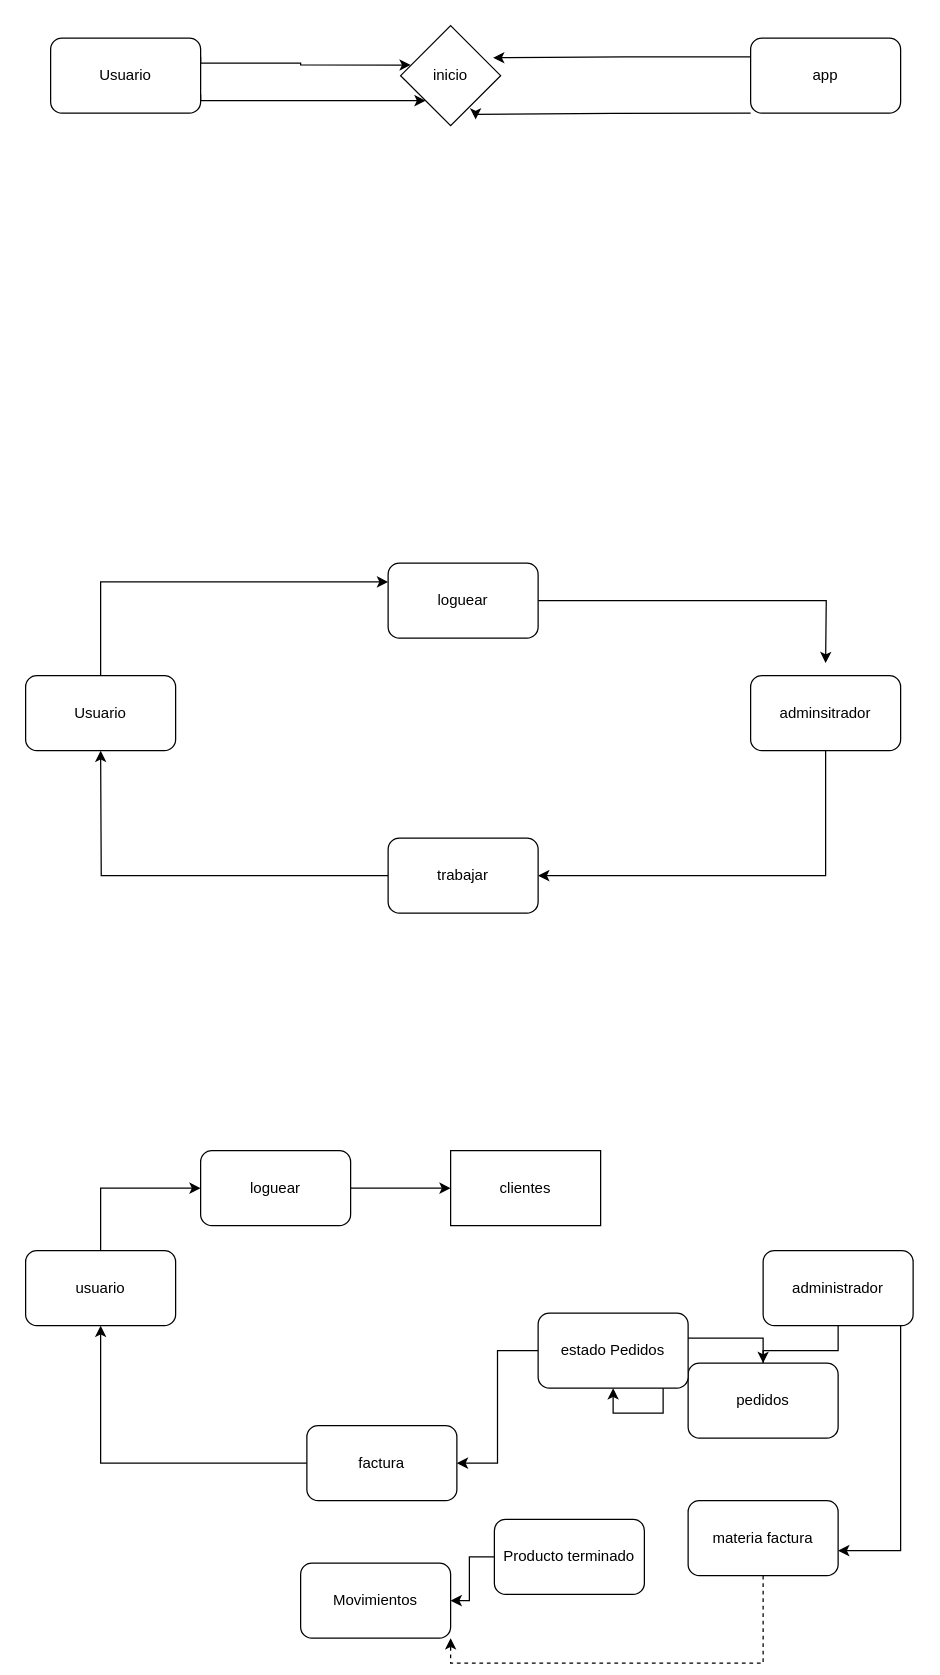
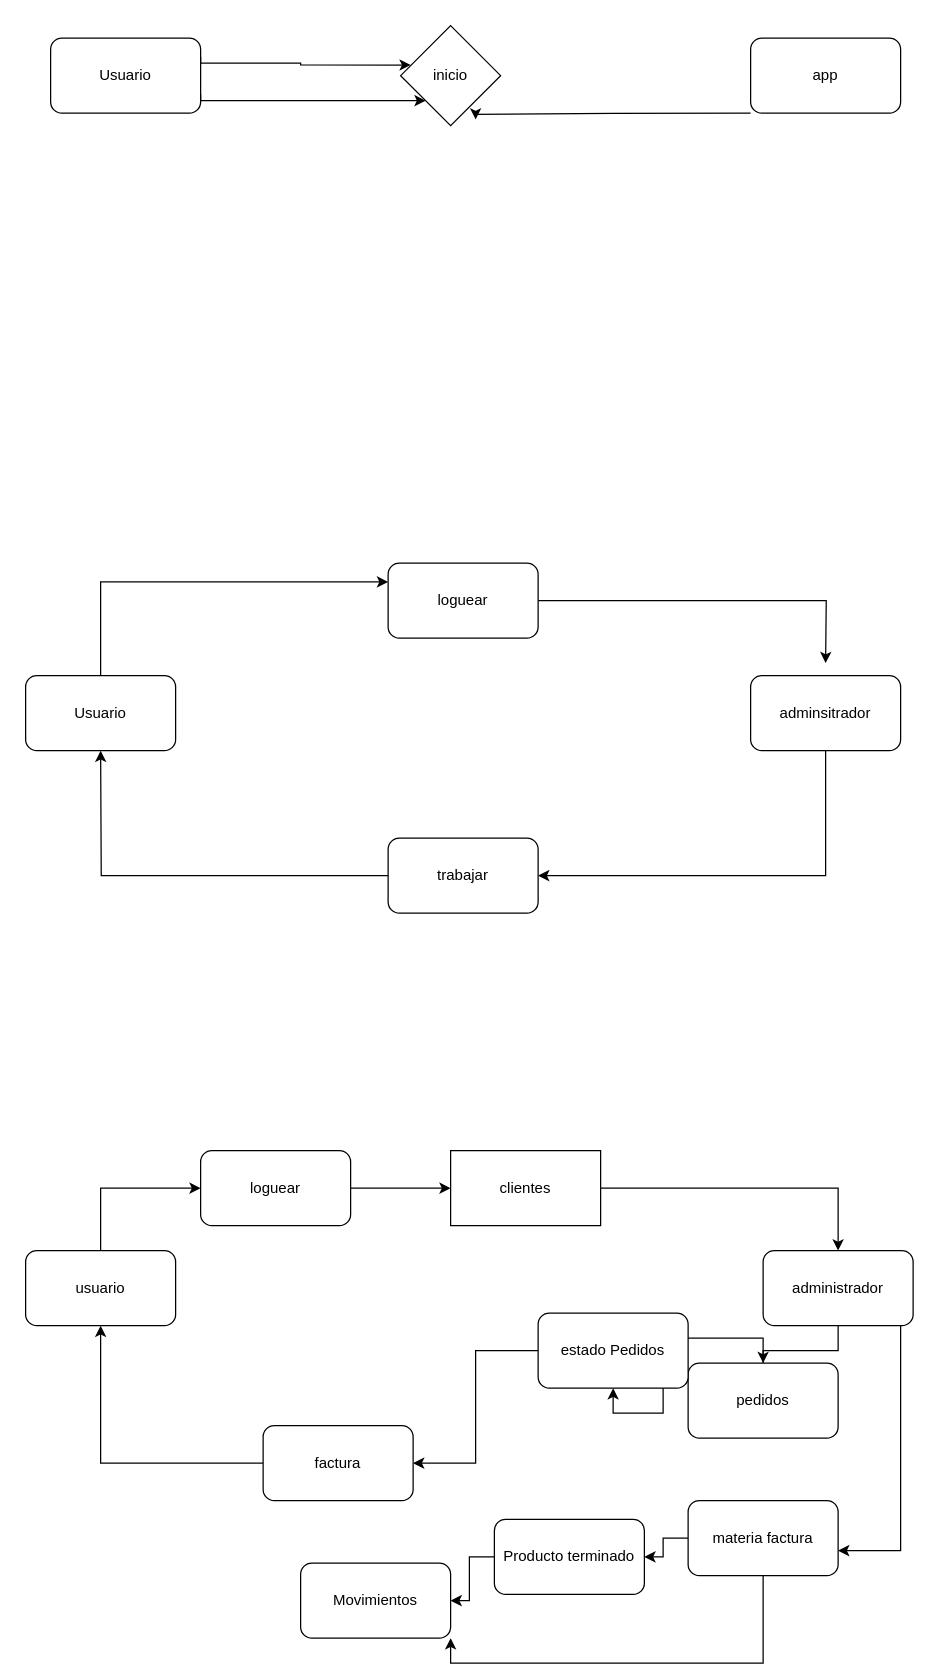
  <mxCell id="0" />
  <mxCell id="1" parent="0" />
  <mxCell id="2" style="edgeStyle=orthogonalEdgeStyle;rounded=0;orthogonalLoop=1;jettySize=auto;html=1;exitX=1;exitY=0.75;exitDx=0;exitDy=0;entryX=0;entryY=1;entryDx=0;entryDy=0;" edge="1" parent="1" source="3" target="4"><mxGeometry relative="1" as="geometry"><Array as="points"><mxPoint x="160" y="80" /></Array></mxGeometry></mxCell>
  <mxCell id="3" value="Usuario" style="rounded=1;whiteSpace=wrap;html=1;" vertex="1" parent="1"><mxGeometry x="40" y="30" width="120" height="60" as="geometry" /></mxCell>
  <mxCell id="4" value="inicio" style="rhombus;whiteSpace=wrap;html=1;" vertex="1" parent="1"><mxGeometry x="320" y="20" width="80" height="80" as="geometry" /></mxCell>
  <mxCell id="5" style="edgeStyle=orthogonalEdgeStyle;rounded=0;orthogonalLoop=1;jettySize=auto;html=1;exitX=0;exitY=0.75;exitDx=0;exitDy=0;entryX=1;entryY=1;entryDx=0;entryDy=0;" edge="1" parent="1"><mxGeometry relative="1" as="geometry"><mxPoint x="600" y="90.06" as="sourcePoint" /><mxPoint x="380" y="95.06" as="targetPoint" /><Array as="points"><mxPoint x="490" y="90" /><mxPoint x="380" y="91" /></Array></mxGeometry></mxCell>
  <mxCell id="6" value="app" style="rounded=1;whiteSpace=wrap;html=1;" vertex="1" parent="1"><mxGeometry x="600" y="30" width="120" height="60" as="geometry" /></mxCell>
  <mxCell id="7" style="edgeStyle=orthogonalEdgeStyle;rounded=0;orthogonalLoop=1;jettySize=auto;html=1;exitX=1;exitY=0.25;exitDx=0;exitDy=0;entryX=0.101;entryY=0.394;entryDx=0;entryDy=0;entryPerimeter=0;" edge="1" parent="1" source="3" target="4"><mxGeometry relative="1" as="geometry"><Array as="points"><mxPoint x="160" y="50" /><mxPoint x="240" y="50" /><mxPoint x="240" y="52" /></Array></mxGeometry></mxCell>
- <mxCell id="8" style="edgeStyle=orthogonalEdgeStyle;rounded=0;orthogonalLoop=1;jettySize=auto;html=1;exitX=0;exitY=0.25;exitDx=0;exitDy=0;entryX=0.925;entryY=0.321;entryDx=0;entryDy=0;entryPerimeter=0;" edge="1" parent="1" source="6" target="4"><mxGeometry relative="1" as="geometry" /></mxCell>
  <mxCell id="9" style="edgeStyle=orthogonalEdgeStyle;rounded=0;orthogonalLoop=1;jettySize=auto;html=1;entryX=0;entryY=0.25;entryDx=0;entryDy=0;exitX=0.5;exitY=0;exitDx=0;exitDy=0;" edge="1" parent="1" source="10" target="12"><mxGeometry relative="1" as="geometry" /></mxCell>
  <mxCell id="10" value="Usuario" style="rounded=1;whiteSpace=wrap;html=1;" vertex="1" parent="1"><mxGeometry x="20" y="540" width="120" height="60" as="geometry" /></mxCell>
  <mxCell id="11" style="edgeStyle=orthogonalEdgeStyle;rounded=0;orthogonalLoop=1;jettySize=auto;html=1;" edge="1" parent="1" source="12"><mxGeometry relative="1" as="geometry"><mxPoint x="660" y="530" as="targetPoint" /></mxGeometry></mxCell>
  <mxCell id="12" value="loguear" style="rounded=1;whiteSpace=wrap;html=1;" vertex="1" parent="1"><mxGeometry x="310" y="450" width="120" height="60" as="geometry" /></mxCell>
  <mxCell id="13" style="edgeStyle=orthogonalEdgeStyle;rounded=0;orthogonalLoop=1;jettySize=auto;html=1;entryX=1;entryY=0.5;entryDx=0;entryDy=0;exitX=0.5;exitY=1;exitDx=0;exitDy=0;" edge="1" parent="1" source="14" target="16"><mxGeometry relative="1" as="geometry" /></mxCell>
  <mxCell id="14" value="adminsitrador" style="rounded=1;whiteSpace=wrap;html=1;" vertex="1" parent="1"><mxGeometry x="600" y="540" width="120" height="60" as="geometry" /></mxCell>
  <mxCell id="15" style="edgeStyle=orthogonalEdgeStyle;rounded=0;orthogonalLoop=1;jettySize=auto;html=1;" edge="1" parent="1" source="16"><mxGeometry relative="1" as="geometry"><mxPoint x="80" y="600" as="targetPoint" /></mxGeometry></mxCell>
  <mxCell id="16" value="trabajar" style="rounded=1;whiteSpace=wrap;html=1;" vertex="1" parent="1"><mxGeometry x="310" y="670" width="120" height="60" as="geometry" /></mxCell>
  <mxCell id="17" style="edgeStyle=orthogonalEdgeStyle;rounded=0;orthogonalLoop=1;jettySize=auto;html=1;entryX=0;entryY=0.5;entryDx=0;entryDy=0;exitX=0.5;exitY=0;exitDx=0;exitDy=0;" edge="1" parent="1" source="18" target="20"><mxGeometry relative="1" as="geometry" /></mxCell>
  <mxCell id="18" value="usuario" style="rounded=1;whiteSpace=wrap;html=1;" vertex="1" parent="1"><mxGeometry x="20" y="1000" width="120" height="60" as="geometry" /></mxCell>
  <mxCell id="19" value="" style="edgeStyle=orthogonalEdgeStyle;rounded=0;orthogonalLoop=1;jettySize=auto;html=1;" edge="1" parent="1" source="20" target="22"><mxGeometry relative="1" as="geometry" /></mxCell>
  <mxCell id="20" value="loguear" style="rounded=1;whiteSpace=wrap;html=1;" vertex="1" parent="1"><mxGeometry x="160" y="920" width="120" height="60" as="geometry" /></mxCell>
+ <mxCell id="21" style="edgeStyle=orthogonalEdgeStyle;rounded=0;orthogonalLoop=1;jettySize=auto;html=1;entryX=0.5;entryY=0;entryDx=0;entryDy=0;" edge="1" parent="1" source="22" target="25"><mxGeometry relative="1" as="geometry" /></mxCell>
  <mxCell id="22" value="clientes" style="whiteSpace=wrap;html=1;rounded=0;" vertex="1" parent="1"><mxGeometry x="360" y="920" width="120" height="60" as="geometry" /></mxCell>
  <mxCell id="23" value="" style="edgeStyle=orthogonalEdgeStyle;rounded=0;orthogonalLoop=1;jettySize=auto;html=1;" edge="1" parent="1" source="25" target="27"><mxGeometry relative="1" as="geometry" /></mxCell>
  <mxCell id="24" style="edgeStyle=orthogonalEdgeStyle;rounded=0;orthogonalLoop=1;jettySize=auto;html=1;" edge="1" parent="1" target="32"><mxGeometry relative="1" as="geometry"><mxPoint x="650" y="1230" as="targetPoint" /><mxPoint x="720" y="1060" as="sourcePoint" /><Array as="points"><mxPoint x="720" y="1240" /><mxPoint x="650" y="1240" /></Array></mxGeometry></mxCell>
  <mxCell id="25" value="administrador" style="rounded=1;whiteSpace=wrap;html=1;" vertex="1" parent="1"><mxGeometry x="610" y="1000" width="120" height="60" as="geometry" /></mxCell>
  <mxCell id="26" value="" style="edgeStyle=orthogonalEdgeStyle;rounded=0;orthogonalLoop=1;jettySize=auto;html=1;" edge="1" parent="1" source="27" target="29"><mxGeometry relative="1" as="geometry" /></mxCell>
  <mxCell id="27" value="pedidos" style="whiteSpace=wrap;html=1;rounded=1;" vertex="1" parent="1"><mxGeometry x="550" y="1090" width="120" height="60" as="geometry" /></mxCell>
  <mxCell id="28" style="edgeStyle=orthogonalEdgeStyle;rounded=0;orthogonalLoop=1;jettySize=auto;html=1;entryX=1;entryY=0.5;entryDx=0;entryDy=0;" edge="1" parent="1" source="29" target="37"><mxGeometry relative="1" as="geometry" /></mxCell>
  <mxCell id="29" value="estado Pedidos" style="whiteSpace=wrap;html=1;rounded=1;" vertex="1" parent="1"><mxGeometry x="430" y="1050" width="120" height="60" as="geometry" /></mxCell>
- <mxCell id="31" style="edgeStyle=orthogonalEdgeStyle;rounded=0;orthogonalLoop=1;jettySize=auto;html=1;entryX=1;entryY=1;entryDx=0;entryDy=0;exitX=0.5;exitY=1;exitDx=0;exitDy=0;dashed=1;" edge="1" parent="1" source="32" target="35"><mxGeometry relative="1" as="geometry" /></mxCell>
+ <mxCell id="30" style="edgeStyle=orthogonalEdgeStyle;rounded=0;orthogonalLoop=1;jettySize=auto;html=1;" edge="1" parent="1" source="32" target="34"><mxGeometry relative="1" as="geometry"><mxPoint x="450" y="1230" as="targetPoint" /></mxGeometry></mxCell>
+ <mxCell id="31" style="edgeStyle=orthogonalEdgeStyle;rounded=0;orthogonalLoop=1;jettySize=auto;html=1;entryX=1;entryY=1;entryDx=0;entryDy=0;exitX=0.5;exitY=1;exitDx=0;exitDy=0;" edge="1" parent="1" source="32" target="35"><mxGeometry relative="1" as="geometry" /></mxCell>
  <mxCell id="32" value="materia factura" style="rounded=1;whiteSpace=wrap;html=1;" vertex="1" parent="1"><mxGeometry x="550" y="1200" width="120" height="60" as="geometry" /></mxCell>
  <mxCell id="33" style="edgeStyle=orthogonalEdgeStyle;rounded=0;orthogonalLoop=1;jettySize=auto;html=1;" edge="1" parent="1" source="34" target="35"><mxGeometry relative="1" as="geometry"><mxPoint x="320" y="1230" as="targetPoint" /></mxGeometry></mxCell>
  <mxCell id="34" value="Producto terminado" style="rounded=1;whiteSpace=wrap;html=1;" vertex="1" parent="1"><mxGeometry x="395" y="1215" width="120" height="60" as="geometry" /></mxCell>
  <mxCell id="35" value="Movimientos" style="rounded=1;whiteSpace=wrap;html=1;" vertex="1" parent="1"><mxGeometry x="240" y="1250" width="120" height="60" as="geometry" /></mxCell>
  <mxCell id="36" style="edgeStyle=orthogonalEdgeStyle;rounded=0;orthogonalLoop=1;jettySize=auto;html=1;entryX=0.5;entryY=1;entryDx=0;entryDy=0;" edge="1" parent="1" source="37" target="18"><mxGeometry relative="1" as="geometry" /></mxCell>
- <mxCell id="37" value="factura" style="rounded=1;whiteSpace=wrap;html=1;" vertex="1" parent="1"><mxGeometry x="245" y="1140" width="120" height="60" as="geometry" /></mxCell>
+ <mxCell id="37" value="factura" style="rounded=1;whiteSpace=wrap;html=1;" vertex="1" parent="1"><mxGeometry x="210" y="1140" width="120" height="60" as="geometry" /></mxCell>
